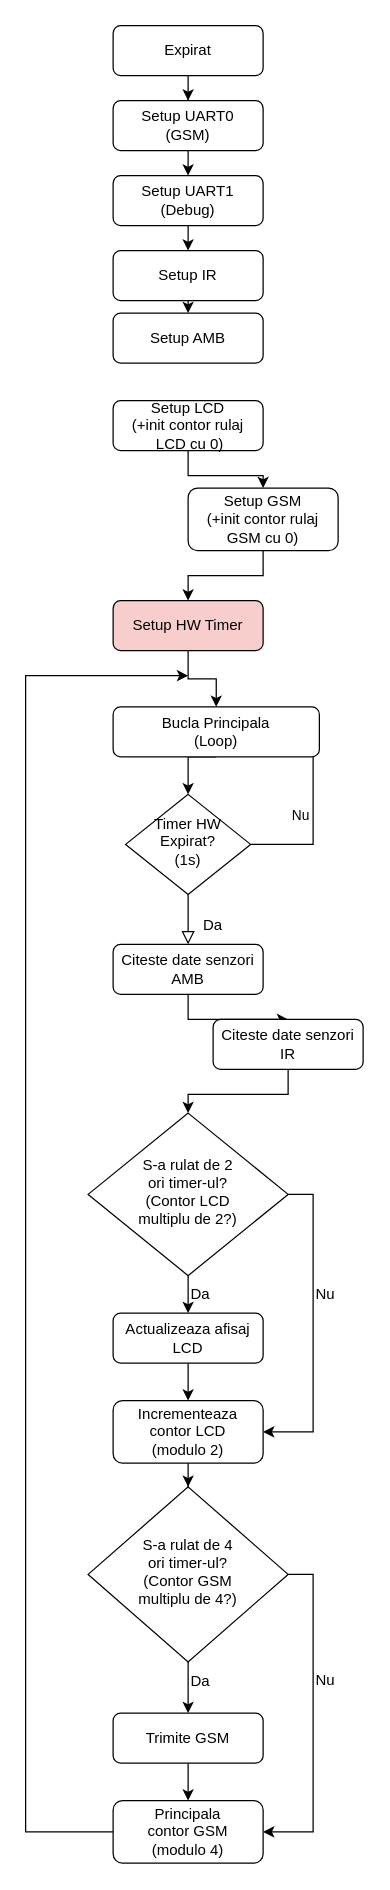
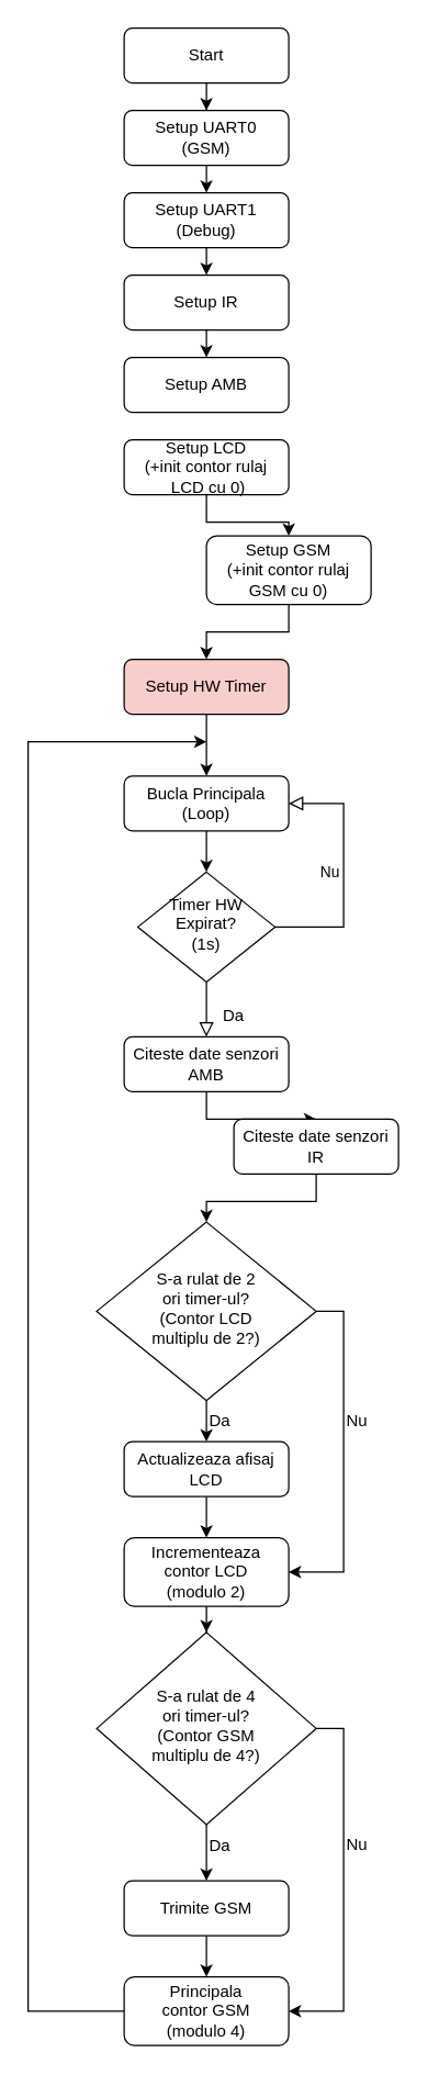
  <mxCell id="0" />
  <mxCell id="1" parent="0" />
  <mxCell id="2" style="edgeStyle=orthogonalEdgeStyle;rounded=0;orthogonalLoop=1;jettySize=auto;html=1;exitX=0.5;exitY=1;exitDx=0;exitDy=0;" parent="1" source="3" target="8" edge="1"><mxGeometry relative="1" as="geometry" /></mxCell>
- <mxCell id="3" value="Expirat" style="rounded=1;whiteSpace=wrap;html=1;fontSize=12;glass=0;strokeWidth=1;shadow=0;" parent="1" vertex="1"><mxGeometry x="90" y="20" width="120" height="40" as="geometry" /></mxCell>
+ <mxCell id="3" value="Start" style="rounded=1;whiteSpace=wrap;html=1;fontSize=12;glass=0;strokeWidth=1;shadow=0;" parent="1" vertex="1"><mxGeometry x="90" y="20" width="120" height="40" as="geometry" /></mxCell>
  <mxCell id="4" value="" style="rounded=0;html=1;jettySize=auto;orthogonalLoop=1;fontSize=11;endArrow=block;endFill=0;endSize=8;strokeWidth=1;shadow=0;labelBackgroundColor=none;edgeStyle=orthogonalEdgeStyle;entryX=0.5;entryY=0;entryDx=0;entryDy=0;" parent="1" source="6" target="24" edge="1"><mxGeometry x="0.333" y="30" relative="1" as="geometry"><mxPoint as="offset" /><mxPoint x="150" y="775" as="targetPoint" /></mxGeometry></mxCell>
  <mxCell id="5" value="Nu" style="edgeStyle=orthogonalEdgeStyle;rounded=0;html=1;jettySize=auto;orthogonalLoop=1;fontSize=11;endArrow=block;endFill=0;endSize=8;strokeWidth=1;shadow=0;labelBackgroundColor=none;entryX=1;entryY=0.5;entryDx=0;entryDy=0;exitX=1;exitY=0.5;exitDx=0;exitDy=0;" parent="1" source="6" target="21" edge="1"><mxGeometry y="10" relative="1" as="geometry"><mxPoint as="offset" /><mxPoint x="290" y="725" as="targetPoint" /><Array as="points"><mxPoint x="250" y="675" /><mxPoint x="250" y="585" /></Array></mxGeometry></mxCell>
  <mxCell id="6" value="Timer HW&lt;br&gt;Expirat?&lt;br&gt;(1s)" style="rhombus;whiteSpace=wrap;html=1;shadow=0;fontFamily=Helvetica;fontSize=12;align=center;strokeWidth=1;spacing=6;spacingTop=-4;" parent="1" vertex="1"><mxGeometry x="100" y="635" width="100" height="80" as="geometry" /></mxCell>
  <mxCell id="7" style="edgeStyle=orthogonalEdgeStyle;rounded=0;orthogonalLoop=1;jettySize=auto;html=1;exitX=0.5;exitY=1;exitDx=0;exitDy=0;entryX=0.5;entryY=0;entryDx=0;entryDy=0;" parent="1" source="8" target="10" edge="1"><mxGeometry relative="1" as="geometry" /></mxCell>
  <mxCell id="8" value="Setup UART0&lt;br&gt;(GSM)" style="rounded=1;whiteSpace=wrap;html=1;fontSize=12;glass=0;strokeWidth=1;shadow=0;" parent="1" vertex="1"><mxGeometry x="90" y="80" width="120" height="40" as="geometry" /></mxCell>
  <mxCell id="9" style="edgeStyle=orthogonalEdgeStyle;rounded=0;orthogonalLoop=1;jettySize=auto;html=1;exitX=0.5;exitY=1;exitDx=0;exitDy=0;entryX=0.5;entryY=0;entryDx=0;entryDy=0;" parent="1" source="10" target="12" edge="1"><mxGeometry relative="1" as="geometry" /></mxCell>
  <mxCell id="10" value="Setup UART1&lt;br&gt;(Debug)" style="rounded=1;whiteSpace=wrap;html=1;fontSize=12;glass=0;strokeWidth=1;shadow=0;" parent="1" vertex="1"><mxGeometry x="90" y="140" width="120" height="40" as="geometry" /></mxCell>
  <mxCell id="11" style="edgeStyle=orthogonalEdgeStyle;rounded=0;orthogonalLoop=1;jettySize=auto;html=1;exitX=0.5;exitY=1;exitDx=0;exitDy=0;entryX=0.5;entryY=0;entryDx=0;entryDy=0;" parent="1" source="12" target="13" edge="1"><mxGeometry relative="1" as="geometry" /></mxCell>
  <mxCell id="12" value="Setup IR" style="rounded=1;whiteSpace=wrap;html=1;fontSize=12;glass=0;strokeWidth=1;shadow=0;" parent="1" vertex="1"><mxGeometry x="90" y="200" width="120" height="40" as="geometry" /></mxCell>
- <mxCell id="13" value="Setup AMB" style="rounded=1;whiteSpace=wrap;html=1;fontSize=12;glass=0;strokeWidth=1;shadow=0;" parent="1" vertex="1"><mxGeometry x="90" y="250" width="120" height="40" as="geometry" /></mxCell>
+ <mxCell id="13" value="Setup AMB" style="rounded=1;whiteSpace=wrap;html=1;fontSize=12;glass=0;strokeWidth=1;shadow=0;" parent="1" vertex="1"><mxGeometry x="90" y="260" width="120" height="40" as="geometry" /></mxCell>
  <mxCell id="14" style="edgeStyle=orthogonalEdgeStyle;rounded=0;orthogonalLoop=1;jettySize=auto;html=1;exitX=0.5;exitY=1;exitDx=0;exitDy=0;entryX=0.5;entryY=0;entryDx=0;entryDy=0;" parent="1" source="15" target="17" edge="1"><mxGeometry relative="1" as="geometry" /></mxCell>
  <mxCell id="15" value="Setup LCD&lt;br&gt;(+init contor rulaj&lt;br&gt;&amp;nbsp;LCD cu 0)" style="rounded=1;whiteSpace=wrap;html=1;fontSize=12;glass=0;strokeWidth=1;shadow=0;" parent="1" vertex="1"><mxGeometry x="90" y="320" width="120" height="40" as="geometry" /></mxCell>
  <mxCell id="16" style="edgeStyle=orthogonalEdgeStyle;rounded=0;orthogonalLoop=1;jettySize=auto;html=1;exitX=0.5;exitY=1;exitDx=0;exitDy=0;entryX=0.5;entryY=0;entryDx=0;entryDy=0;" parent="1" source="17" target="19" edge="1"><mxGeometry relative="1" as="geometry" /></mxCell>
  <mxCell id="17" value="Setup GSM&lt;br&gt;(+init contor rulaj &lt;br&gt;GSM cu 0)" style="rounded=1;whiteSpace=wrap;html=1;fontSize=12;glass=0;strokeWidth=1;shadow=0;" parent="1" vertex="1"><mxGeometry x="150" y="390" width="120" height="50" as="geometry" /></mxCell>
  <mxCell id="18" style="edgeStyle=orthogonalEdgeStyle;rounded=0;orthogonalLoop=1;jettySize=auto;html=1;exitX=0.5;exitY=1;exitDx=0;exitDy=0;entryX=0.5;entryY=0;entryDx=0;entryDy=0;" parent="1" source="19" target="21" edge="1"><mxGeometry relative="1" as="geometry" /></mxCell>
  <mxCell id="19" value="Setup HW Timer" style="rounded=1;whiteSpace=wrap;html=1;fontSize=12;glass=0;strokeWidth=1;shadow=0;fillColor=#f8cecc;" parent="1" vertex="1"><mxGeometry x="90" y="480" width="120" height="40" as="geometry" /></mxCell>
  <mxCell id="20" style="edgeStyle=orthogonalEdgeStyle;rounded=0;orthogonalLoop=1;jettySize=auto;html=1;exitX=0.5;exitY=1;exitDx=0;exitDy=0;entryX=0.5;entryY=0;entryDx=0;entryDy=0;" parent="1" source="21" target="6" edge="1"><mxGeometry relative="1" as="geometry" /></mxCell>
- <mxCell id="21" value="Bucla Principala&lt;br&gt;(Loop)" style="rounded=1;whiteSpace=wrap;html=1;fontSize=12;glass=0;strokeWidth=1;shadow=0;" parent="1" vertex="1"><mxGeometry x="90" y="565" width="165" height="40" as="geometry" /></mxCell>
+ <mxCell id="21" value="Bucla Principala&lt;br&gt;(Loop)" style="rounded=1;whiteSpace=wrap;html=1;fontSize=12;glass=0;strokeWidth=1;shadow=0;" parent="1" vertex="1"><mxGeometry x="90" y="565" width="120" height="40" as="geometry" /></mxCell>
  <mxCell id="22" value="Da" style="text;html=1;strokeColor=none;fillColor=none;align=center;verticalAlign=middle;whiteSpace=wrap;rounded=0;" parent="1" vertex="1"><mxGeometry x="140" y="725" width="60" height="30" as="geometry" /></mxCell>
  <mxCell id="23" style="edgeStyle=orthogonalEdgeStyle;rounded=0;orthogonalLoop=1;jettySize=auto;html=1;exitX=0.5;exitY=1;exitDx=0;exitDy=0;" parent="1" source="24" target="26" edge="1"><mxGeometry relative="1" as="geometry" /></mxCell>
  <mxCell id="24" value="Citeste date senzori&lt;br&gt;AMB" style="rounded=1;whiteSpace=wrap;html=1;fontSize=12;glass=0;strokeWidth=1;shadow=0;" parent="1" vertex="1"><mxGeometry x="90" y="755" width="120" height="40" as="geometry" /></mxCell>
  <mxCell id="25" style="edgeStyle=orthogonalEdgeStyle;rounded=0;orthogonalLoop=1;jettySize=auto;html=1;exitX=0.5;exitY=1;exitDx=0;exitDy=0;entryX=0.5;entryY=0;entryDx=0;entryDy=0;" parent="1" source="26" target="29" edge="1"><mxGeometry relative="1" as="geometry" /></mxCell>
  <mxCell id="26" value="Citeste date senzori&lt;br&gt;IR" style="rounded=1;whiteSpace=wrap;html=1;fontSize=12;glass=0;strokeWidth=1;shadow=0;" parent="1" vertex="1"><mxGeometry x="170" y="815" width="120" height="40" as="geometry" /></mxCell>
  <mxCell id="27" style="edgeStyle=orthogonalEdgeStyle;rounded=0;orthogonalLoop=1;jettySize=auto;html=1;exitX=0.5;exitY=1;exitDx=0;exitDy=0;entryX=0.5;entryY=0;entryDx=0;entryDy=0;" parent="1" source="29" target="31" edge="1"><mxGeometry relative="1" as="geometry"><mxPoint x="150" y="1100" as="targetPoint" /></mxGeometry></mxCell>
  <mxCell id="28" style="edgeStyle=orthogonalEdgeStyle;rounded=0;orthogonalLoop=1;jettySize=auto;html=1;exitX=1;exitY=0.5;exitDx=0;exitDy=0;entryX=1;entryY=0.5;entryDx=0;entryDy=0;" parent="1" source="29" target="42" edge="1"><mxGeometry relative="1" as="geometry" /></mxCell>
  <mxCell id="29" value="S-a rulat de 2&lt;br&gt;ori timer-ul?&lt;br&gt;(Contor LCD &lt;br&gt;multiplu de 2?)" style="rhombus;whiteSpace=wrap;html=1;shadow=0;fontFamily=Helvetica;fontSize=12;align=center;strokeWidth=1;spacing=6;spacingTop=-4;" parent="1" vertex="1"><mxGeometry x="70" y="890" width="160" height="130" as="geometry" /></mxCell>
  <mxCell id="30" style="edgeStyle=orthogonalEdgeStyle;rounded=0;orthogonalLoop=1;jettySize=auto;html=1;exitX=0.5;exitY=1;exitDx=0;exitDy=0;entryX=0.5;entryY=0;entryDx=0;entryDy=0;" parent="1" source="31" target="42" edge="1"><mxGeometry relative="1" as="geometry" /></mxCell>
  <mxCell id="31" value="Actualizeaza afisaj&lt;br&gt;LCD" style="rounded=1;whiteSpace=wrap;html=1;fontSize=12;glass=0;strokeWidth=1;shadow=0;" parent="1" vertex="1"><mxGeometry x="90" y="1050" width="120" height="40" as="geometry" /></mxCell>
  <mxCell id="32" value="Da" style="text;html=1;strokeColor=none;fillColor=none;align=center;verticalAlign=middle;whiteSpace=wrap;rounded=0;" parent="1" vertex="1"><mxGeometry x="130" y="1020" width="60" height="30" as="geometry" /></mxCell>
  <mxCell id="33" style="edgeStyle=orthogonalEdgeStyle;rounded=0;orthogonalLoop=1;jettySize=auto;html=1;exitX=0.5;exitY=1;exitDx=0;exitDy=0;entryX=0.5;entryY=0;entryDx=0;entryDy=0;" parent="1" source="35" target="38" edge="1"><mxGeometry relative="1" as="geometry" /></mxCell>
  <mxCell id="34" style="edgeStyle=orthogonalEdgeStyle;rounded=0;orthogonalLoop=1;jettySize=auto;html=1;exitX=1;exitY=0.5;exitDx=0;exitDy=0;entryX=1;entryY=0.5;entryDx=0;entryDy=0;" parent="1" source="35" target="44" edge="1"><mxGeometry relative="1" as="geometry" /></mxCell>
  <mxCell id="35" value="S-a rulat de 4&lt;br&gt;ori timer-ul?&lt;br&gt;(Contor GSM&lt;br style=&quot;border-color: var(--border-color);&quot;&gt;multiplu de 4?)" style="rhombus;whiteSpace=wrap;html=1;shadow=0;fontFamily=Helvetica;fontSize=12;align=center;strokeWidth=1;spacing=6;spacingTop=-4;" parent="1" vertex="1"><mxGeometry x="70" y="1189" width="160" height="140" as="geometry" /></mxCell>
  <mxCell id="36" value="Nu" style="text;html=1;strokeColor=none;fillColor=none;align=center;verticalAlign=middle;whiteSpace=wrap;rounded=0;" parent="1" vertex="1"><mxGeometry x="230" y="1020" width="60" height="30" as="geometry" /></mxCell>
  <mxCell id="37" style="edgeStyle=orthogonalEdgeStyle;rounded=0;orthogonalLoop=1;jettySize=auto;html=1;exitX=0.5;exitY=1;exitDx=0;exitDy=0;entryX=0.5;entryY=0;entryDx=0;entryDy=0;" parent="1" source="38" target="44" edge="1"><mxGeometry relative="1" as="geometry" /></mxCell>
  <mxCell id="38" value="Trimite GSM" style="rounded=1;whiteSpace=wrap;html=1;fontSize=12;glass=0;strokeWidth=1;shadow=0;" parent="1" vertex="1"><mxGeometry x="90" y="1370" width="120" height="40" as="geometry" /></mxCell>
  <mxCell id="39" value="Da" style="text;html=1;strokeColor=none;fillColor=none;align=center;verticalAlign=middle;whiteSpace=wrap;rounded=0;" parent="1" vertex="1"><mxGeometry x="130" y="1330" width="60" height="30" as="geometry" /></mxCell>
  <mxCell id="40" value="Nu" style="text;html=1;strokeColor=none;fillColor=none;align=center;verticalAlign=middle;whiteSpace=wrap;rounded=0;" parent="1" vertex="1"><mxGeometry x="230" y="1329" width="60" height="30" as="geometry" /></mxCell>
  <mxCell id="41" style="edgeStyle=orthogonalEdgeStyle;rounded=0;orthogonalLoop=1;jettySize=auto;html=1;exitX=0.5;exitY=1;exitDx=0;exitDy=0;" parent="1" source="42" target="35" edge="1"><mxGeometry relative="1" as="geometry" /></mxCell>
  <mxCell id="42" value="Incrementeaza&lt;br&gt;contor LCD&lt;br&gt;(modulo 2)" style="rounded=1;whiteSpace=wrap;html=1;fontSize=12;glass=0;strokeWidth=1;shadow=0;" parent="1" vertex="1"><mxGeometry x="90" y="1120" width="120" height="50" as="geometry" /></mxCell>
  <mxCell id="43" style="edgeStyle=orthogonalEdgeStyle;rounded=0;orthogonalLoop=1;jettySize=auto;html=1;exitX=0;exitY=0.5;exitDx=0;exitDy=0;" parent="1" source="44" edge="1"><mxGeometry relative="1" as="geometry"><mxPoint x="150" y="540" as="targetPoint" /><Array as="points"><mxPoint x="20" y="1465" /><mxPoint x="20" y="540" /></Array></mxGeometry></mxCell>
  <mxCell id="44" value="Principala&lt;br&gt;contor GSM&lt;br&gt;(modulo 4)" style="rounded=1;whiteSpace=wrap;html=1;fontSize=12;glass=0;strokeWidth=1;shadow=0;" parent="1" vertex="1"><mxGeometry x="90" y="1440" width="120" height="50" as="geometry" /></mxCell>
